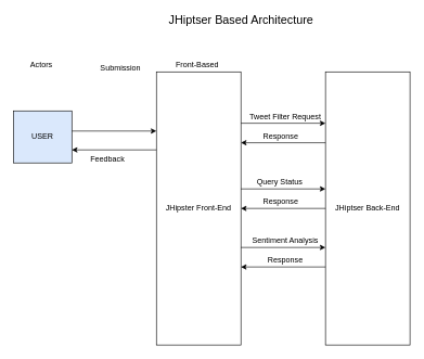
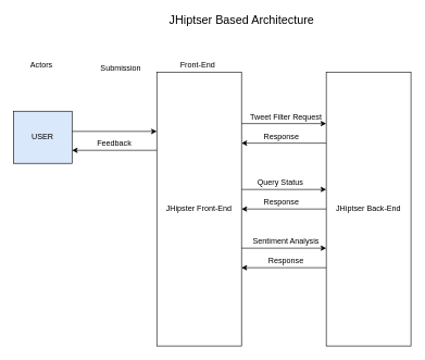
  <mxCell id="0" />
  <mxCell id="1" parent="0" />
  <mxCell id="2" value="Actors&amp;nbsp;" style="text;html=1;strokeColor=none;fillColor=none;align=center;verticalAlign=middle;whiteSpace=wrap;rounded=0;" vertex="1" parent="1"><mxGeometry x="45" y="90" width="40" height="20" as="geometry" /></mxCell>
- <mxCell id="3" value="Front-Based" style="text;html=1;strokeColor=none;fillColor=none;align=center;verticalAlign=middle;whiteSpace=wrap;rounded=0;" vertex="1" parent="1"><mxGeometry x="258" y="90" width="90" height="20" as="geometry" /></mxCell>
+ <mxCell id="3" value="Front-End" style="text;html=1;strokeColor=none;fillColor=none;align=center;verticalAlign=middle;whiteSpace=wrap;rounded=0;" vertex="1" parent="1"><mxGeometry x="258" y="90" width="90" height="20" as="geometry" /></mxCell>
  <mxCell id="4" value="USER" style="rounded=0;whiteSpace=wrap;html=1;fillColor=#dae8fc;" vertex="1" parent="1"><mxGeometry x="20" y="170" width="90" height="80" as="geometry" /></mxCell>
  <mxCell id="5" value="JHipster Front-End" style="rounded=0;whiteSpace=wrap;html=1;" vertex="1" parent="1"><mxGeometry x="240" y="110" width="130" height="420" as="geometry" /></mxCell>
  <mxCell id="6" value="JHiptser Back-End" style="rounded=0;whiteSpace=wrap;html=1;" vertex="1" parent="1"><mxGeometry x="500" y="110" width="130" height="420" as="geometry" /></mxCell>
  <mxCell id="7" value="" style="endArrow=classic;html=1;exitX=1;exitY=0.5;exitDx=0;exitDy=0;" edge="1" parent="1"><mxGeometry width="50" height="50" relative="1" as="geometry"><mxPoint x="110" y="201" as="sourcePoint" /><mxPoint x="240" y="201" as="targetPoint" /></mxGeometry></mxCell>
  <mxCell id="8" value="" style="endArrow=classic;html=1;exitX=1;exitY=0.5;exitDx=0;exitDy=0;" edge="1" parent="1"><mxGeometry width="50" height="50" relative="1" as="geometry"><mxPoint x="240" y="230" as="sourcePoint" /><mxPoint x="110" y="230" as="targetPoint" /></mxGeometry></mxCell>
  <mxCell id="9" value="Submission" style="text;html=1;strokeColor=none;fillColor=none;align=center;verticalAlign=middle;whiteSpace=wrap;rounded=0;" vertex="1" parent="1"><mxGeometry x="165" y="95" width="40" height="20" as="geometry" /></mxCell>
- <mxCell id="10" value="Feedback" style="text;html=1;strokeColor=none;fillColor=none;align=center;verticalAlign=middle;whiteSpace=wrap;rounded=0;" vertex="1" parent="1"><mxGeometry x="145" y="235" width="40" height="20" as="geometry" /></mxCell>
+ <mxCell id="10" value="Feedback" style="text;html=1;strokeColor=none;fillColor=none;align=center;verticalAlign=middle;whiteSpace=wrap;rounded=0;" vertex="1" parent="1"><mxGeometry x="155" y="210" width="40" height="20" as="geometry" /></mxCell>
  <mxCell id="11" value="" style="endArrow=classic;html=1;exitX=1;exitY=0.5;exitDx=0;exitDy=0;" edge="1" parent="1"><mxGeometry width="50" height="50" relative="1" as="geometry"><mxPoint x="370" y="189" as="sourcePoint" /><mxPoint x="500" y="189" as="targetPoint" /></mxGeometry></mxCell>
  <mxCell id="12" value="" style="endArrow=classic;html=1;exitX=1;exitY=0.5;exitDx=0;exitDy=0;" edge="1" parent="1"><mxGeometry width="50" height="50" relative="1" as="geometry"><mxPoint x="500" y="219" as="sourcePoint" /><mxPoint x="370" y="219" as="targetPoint" /></mxGeometry></mxCell>
  <mxCell id="13" value="" style="endArrow=classic;html=1;exitX=1;exitY=0.5;exitDx=0;exitDy=0;" edge="1" parent="1"><mxGeometry width="50" height="50" relative="1" as="geometry"><mxPoint x="370" y="290" as="sourcePoint" /><mxPoint x="500" y="290" as="targetPoint" /></mxGeometry></mxCell>
  <mxCell id="14" value="" style="endArrow=classic;html=1;exitX=1;exitY=0.5;exitDx=0;exitDy=0;" edge="1" parent="1"><mxGeometry width="50" height="50" relative="1" as="geometry"><mxPoint x="500" y="320" as="sourcePoint" /><mxPoint x="370" y="320" as="targetPoint" /></mxGeometry></mxCell>
  <mxCell id="15" value="" style="endArrow=classic;html=1;exitX=1;exitY=0.5;exitDx=0;exitDy=0;" edge="1" parent="1"><mxGeometry width="50" height="50" relative="1" as="geometry"><mxPoint x="370" y="380" as="sourcePoint" /><mxPoint x="500" y="380" as="targetPoint" /></mxGeometry></mxCell>
  <mxCell id="16" value="" style="endArrow=classic;html=1;exitX=1;exitY=0.5;exitDx=0;exitDy=0;" edge="1" parent="1"><mxGeometry width="50" height="50" relative="1" as="geometry"><mxPoint x="500" y="410" as="sourcePoint" /><mxPoint x="370" y="410" as="targetPoint" /></mxGeometry></mxCell>
  <mxCell id="17" value="Tweet Filter Request" style="text;html=1;strokeColor=none;fillColor=none;align=center;verticalAlign=middle;whiteSpace=wrap;rounded=0;" vertex="1" parent="1"><mxGeometry x="370" y="170" width="137" height="20" as="geometry" /></mxCell>
  <mxCell id="18" value="Query Status&amp;nbsp;" style="text;html=1;strokeColor=none;fillColor=none;align=center;verticalAlign=middle;whiteSpace=wrap;rounded=0;" vertex="1" parent="1"><mxGeometry x="363" y="270" width="137" height="20" as="geometry" /></mxCell>
  <mxCell id="19" value="Sentiment Analysis" style="text;html=1;strokeColor=none;fillColor=none;align=center;verticalAlign=middle;whiteSpace=wrap;rounded=0;" vertex="1" parent="1"><mxGeometry x="370" y="360" width="137" height="20" as="geometry" /></mxCell>
  <mxCell id="20" value="Response" style="text;html=1;strokeColor=none;fillColor=none;align=center;verticalAlign=middle;whiteSpace=wrap;rounded=0;" vertex="1" parent="1"><mxGeometry x="363" y="300" width="137" height="20" as="geometry" /></mxCell>
  <mxCell id="21" value="Response" style="text;html=1;strokeColor=none;fillColor=none;align=center;verticalAlign=middle;whiteSpace=wrap;rounded=0;" vertex="1" parent="1"><mxGeometry x="370" y="390" width="137" height="20" as="geometry" /></mxCell>
  <mxCell id="22" value="Response" style="text;html=1;strokeColor=none;fillColor=none;align=center;verticalAlign=middle;whiteSpace=wrap;rounded=0;" vertex="1" parent="1"><mxGeometry x="363" y="200" width="137" height="20" as="geometry" /></mxCell>
  <mxCell id="23" value="&lt;font style=&quot;font-size: 18px&quot;&gt;JHiptser Based Architecture&lt;/font&gt;" style="text;html=1;strokeColor=none;fillColor=none;align=center;verticalAlign=middle;whiteSpace=wrap;rounded=0;" vertex="1" parent="1"><mxGeometry x="210.5" y="20" width="319" height="20" as="geometry" /></mxCell>
